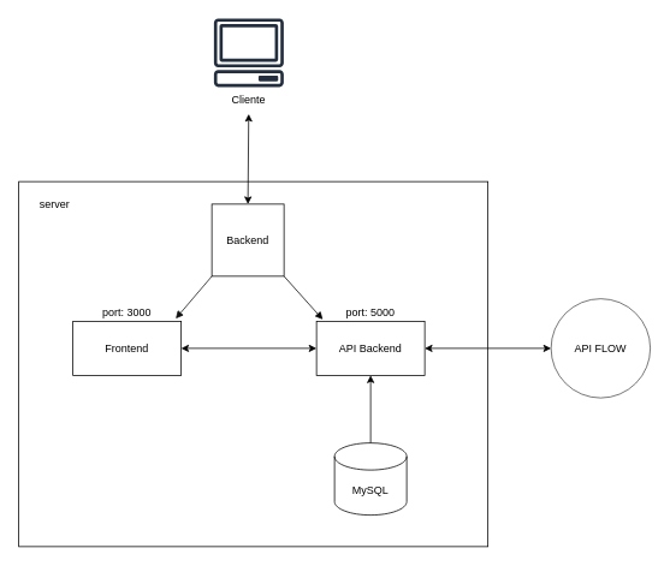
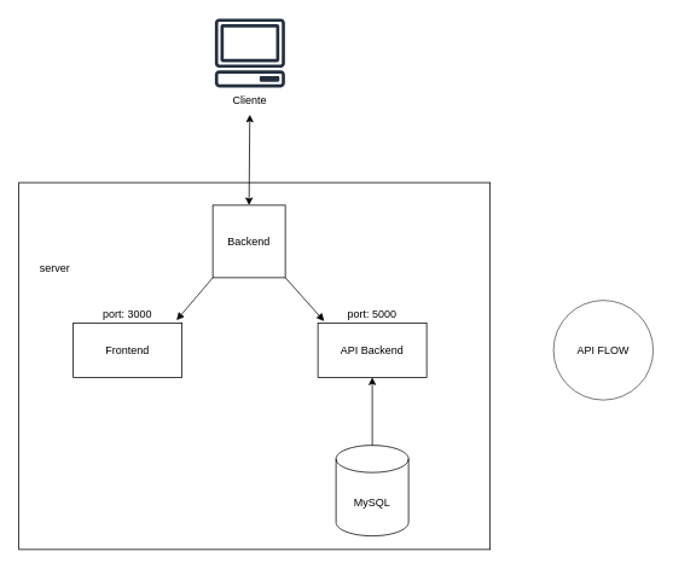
  <mxCell id="0" />
  <mxCell id="1" parent="0" />
  <mxCell id="2" value="" style="rounded=0;whiteSpace=wrap;html=1;" parent="1" vertex="1"><mxGeometry x="20" y="201" width="520" height="405" as="geometry" /></mxCell>
- <mxCell id="3" value="MySQL" style="shape=cylinder3;whiteSpace=wrap;html=1;boundedLbl=1;backgroundOutline=1;size=15;" parent="1" vertex="1"><mxGeometry x="370" y="491" width="80" height="80" as="geometry" /></mxCell>
+ <mxCell id="3" value="MySQL" style="shape=cylinder3;whiteSpace=wrap;html=1;boundedLbl=1;backgroundOutline=1;size=15;" parent="1" vertex="1"><mxGeometry x="370" y="491" width="80" height="100" as="geometry" /></mxCell>
  <mxCell id="4" value="API Backend" style="rounded=0;whiteSpace=wrap;html=1;" parent="1" vertex="1"><mxGeometry x="350" y="356" width="120" height="60" as="geometry" /></mxCell>
  <mxCell id="5" value="Frontend" style="rounded=0;whiteSpace=wrap;html=1;" parent="1" vertex="1"><mxGeometry x="80" y="356" width="120" height="60" as="geometry" /></mxCell>
  <mxCell id="6" value="port: 5000" style="text;html=1;strokeColor=none;fillColor=none;align=center;verticalAlign=middle;whiteSpace=wrap;rounded=0;" parent="1" vertex="1"><mxGeometry x="380" y="331" width="60" height="30" as="geometry" /></mxCell>
  <mxCell id="7" value="port: 3000" style="text;html=1;strokeColor=none;fillColor=none;align=center;verticalAlign=middle;whiteSpace=wrap;rounded=0;" parent="1" vertex="1"><mxGeometry x="110" y="331" width="60" height="30" as="geometry" /></mxCell>
  <mxCell id="8" value="" style="sketch=0;outlineConnect=0;fontColor=#232F3E;gradientColor=none;fillColor=#232F3E;strokeColor=none;dashed=0;verticalLabelPosition=bottom;verticalAlign=top;align=center;html=1;fontSize=12;fontStyle=0;aspect=fixed;pointerEvents=1;shape=mxgraph.aws4.client;" parent="1" vertex="1"><mxGeometry x="236" y="20" width="78" height="76" as="geometry" /></mxCell>
  <mxCell id="9" value="Cliente" style="text;html=1;strokeColor=none;fillColor=none;align=center;verticalAlign=middle;whiteSpace=wrap;rounded=0;" parent="1" vertex="1"><mxGeometry x="245" y="96" width="60" height="30" as="geometry" /></mxCell>
  <mxCell id="10" value="" style="whiteSpace=wrap;html=1;aspect=fixed;" parent="1" vertex="1"><mxGeometry x="234" y="226" width="80" height="80" as="geometry" /></mxCell>
  <mxCell id="11" value="Backend" style="text;html=1;strokeColor=none;fillColor=none;align=center;verticalAlign=middle;whiteSpace=wrap;rounded=0;" parent="1" vertex="1"><mxGeometry x="244" y="251" width="60" height="30" as="geometry" /></mxCell>
- <mxCell id="12" value="server" style="text;html=1;strokeColor=none;fillColor=none;align=center;verticalAlign=middle;whiteSpace=wrap;rounded=0;opacity=70;" vertex="1" parent="1"><mxGeometry x="30" y="211" width="60" height="30" as="geometry" /></mxCell>
+ <mxCell id="12" value="server" style="text;html=1;strokeColor=none;fillColor=none;align=center;verticalAlign=middle;whiteSpace=wrap;rounded=0;opacity=70;" vertex="1" parent="1"><mxGeometry x="30" y="281" width="60" height="30" as="geometry" /></mxCell>
  <mxCell id="13" value="" style="html=1;endArrow=none;elbow=vertical;startArrow=block;startFill=1;strokeColor=#0F1012;rounded=0;exitX=0.95;exitY=-0.05;exitDx=0;exitDy=0;entryX=0;entryY=1;entryDx=0;entryDy=0;exitPerimeter=0;entryPerimeter=0;" edge="1" parent="1" source="5" target="10"><mxGeometry width="100" relative="1" as="geometry"><mxPoint x="300" y="92" as="sourcePoint" /><mxPoint x="300" y="166" as="targetPoint" /></mxGeometry></mxCell>
  <mxCell id="14" value="API FLOW" style="ellipse;whiteSpace=wrap;html=1;aspect=fixed;strokeWidth=1;fillColor=#FFFFFF;gradientColor=none;opacity=70;" vertex="1" parent="1"><mxGeometry x="610" y="331" width="110" height="110" as="geometry" /></mxCell>
  <mxCell id="15" value="" style="html=1;endArrow=none;elbow=vertical;startArrow=block;startFill=1;strokeColor=#040505;rounded=0;entryX=1;entryY=1;entryDx=0;entryDy=0;exitX=0.058;exitY=-0.033;exitDx=0;exitDy=0;exitPerimeter=0;" edge="1" parent="1" source="4" target="10"><mxGeometry width="100" relative="1" as="geometry"><mxPoint x="340" y="246" as="sourcePoint" /><mxPoint x="400" y="321" as="targetPoint" /></mxGeometry></mxCell>
- <mxCell id="16" value="" style="endArrow=classic;startArrow=classic;html=1;rounded=0;exitX=1;exitY=0.5;exitDx=0;exitDy=0;entryX=0;entryY=0.5;entryDx=0;entryDy=0;" edge="1" parent="1" source="4" target="14"><mxGeometry width="50" height="50" relative="1" as="geometry"><mxPoint x="560" y="426" as="sourcePoint" /><mxPoint x="610" y="376" as="targetPoint" /></mxGeometry></mxCell>
  <mxCell id="17" value="" style="endArrow=classic;startArrow=classic;html=1;rounded=0;exitX=0.5;exitY=0;exitDx=0;exitDy=0;" edge="1" parent="1" source="10" target="9"><mxGeometry width="50" height="50" relative="1" as="geometry"><mxPoint x="450" y="136" as="sourcePoint" /><mxPoint x="580" y="136" as="targetPoint" /></mxGeometry></mxCell>
- <mxCell id="18" value="" style="endArrow=classic;startArrow=classic;html=1;rounded=0;exitX=1;exitY=0.5;exitDx=0;exitDy=0;entryX=0;entryY=0.5;entryDx=0;entryDy=0;" edge="1" parent="1" source="5" target="4"><mxGeometry width="50" height="50" relative="1" as="geometry"><mxPoint x="205" y="385.5" as="sourcePoint" /><mxPoint x="335" y="385.5" as="targetPoint" /></mxGeometry></mxCell>
  <mxCell id="19" value="" style="endArrow=none;startArrow=classic;html=1;rounded=0;exitX=0.5;exitY=1;exitDx=0;exitDy=0;entryX=0.5;entryY=0;entryDx=0;entryDy=0;entryPerimeter=0;" edge="1" parent="1" source="4" target="3"><mxGeometry width="50" height="50" relative="1" as="geometry"><mxPoint x="500" y="406" as="sourcePoint" /><mxPoint x="630" y="406" as="targetPoint" /></mxGeometry></mxCell>
